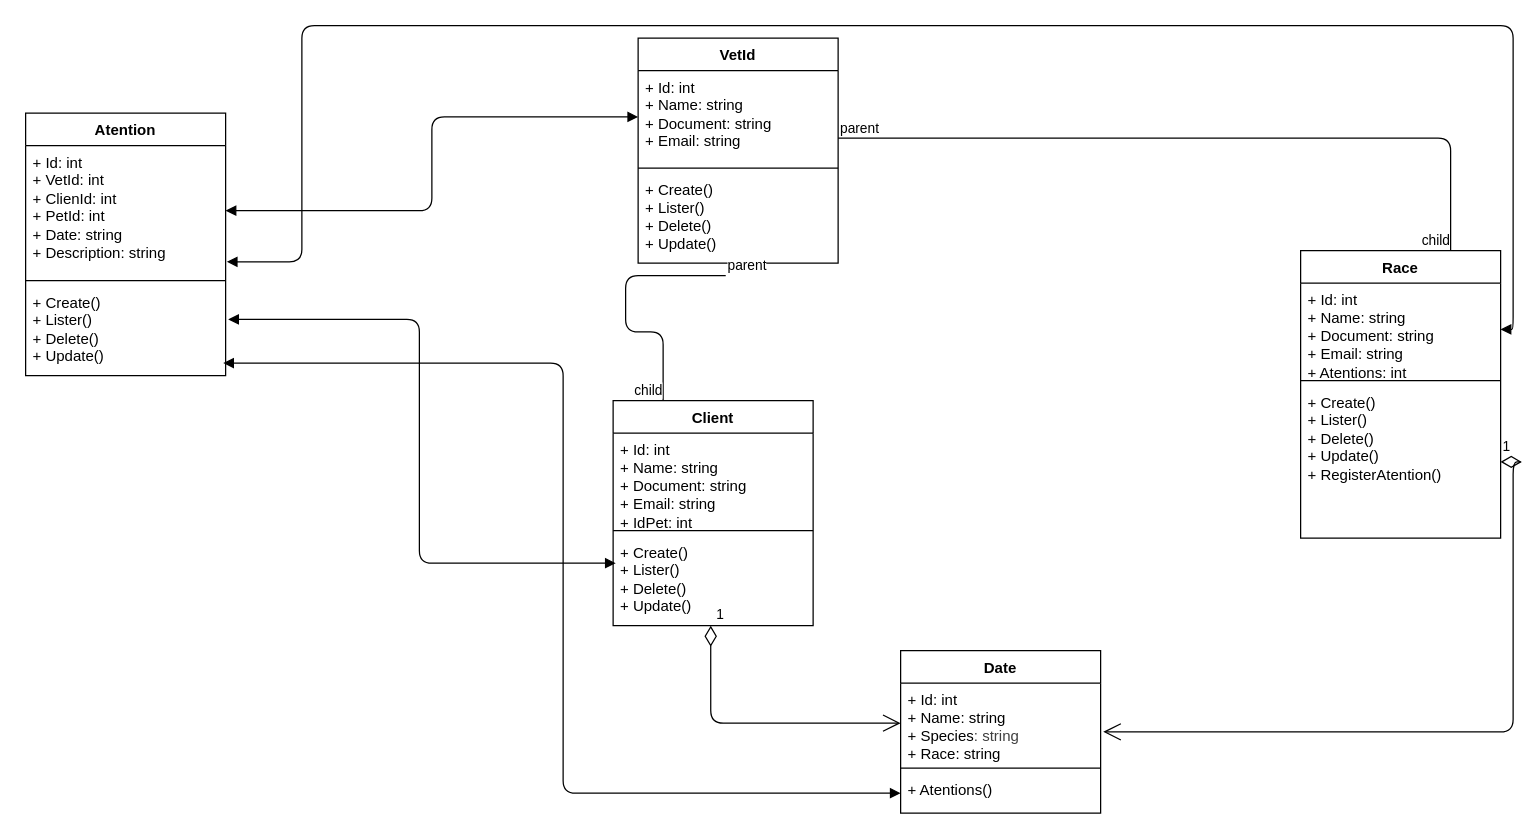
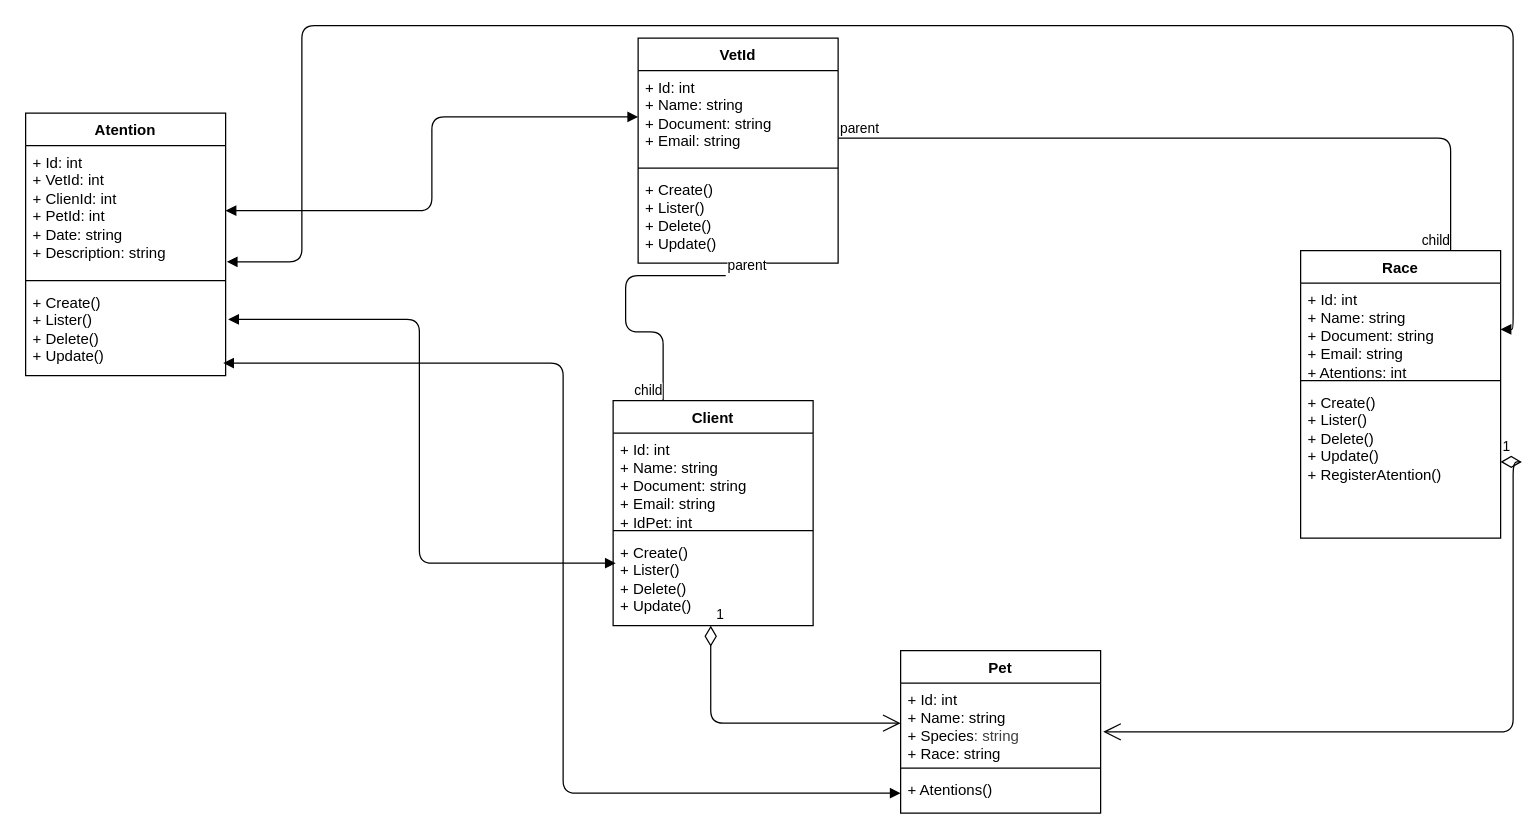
  <mxCell id="0" />
  <mxCell id="1" parent="0" />
  <mxCell id="2" value="VetId" style="swimlane;fontStyle=1;align=center;verticalAlign=top;childLayout=stackLayout;horizontal=1;startSize=26;horizontalStack=0;resizeParent=1;resizeParentMax=0;resizeLast=0;collapsible=1;marginBottom=0;whiteSpace=wrap;html=1;" parent="1" vertex="1"><mxGeometry x="510" y="30" width="160" height="180" as="geometry" /></mxCell>
  <mxCell id="3" value="&lt;div&gt;+ Id: int&lt;/div&gt;+ Name: string&lt;div&gt;+ Document: string&lt;/div&gt;&lt;div&gt;+ Email: string&lt;/div&gt;&lt;div&gt;&lt;br&gt;&lt;/div&gt;" style="text;strokeColor=none;fillColor=none;align=left;verticalAlign=top;spacingLeft=4;spacingRight=4;overflow=hidden;rotatable=0;points=[[0,0.5],[1,0.5]];portConstraint=eastwest;whiteSpace=wrap;html=1;" parent="2" vertex="1"><mxGeometry y="26" width="160" height="74" as="geometry" /></mxCell>
  <mxCell id="4" value="" style="line;strokeWidth=1;fillColor=none;align=left;verticalAlign=middle;spacingTop=-1;spacingLeft=3;spacingRight=3;rotatable=0;labelPosition=right;points=[];portConstraint=eastwest;strokeColor=inherit;" parent="2" vertex="1"><mxGeometry y="100" width="160" height="8" as="geometry" /></mxCell>
  <mxCell id="5" value="+ Create()&lt;div&gt;+ Lister()&lt;/div&gt;&lt;div&gt;+ Delete()&lt;/div&gt;&lt;div&gt;+ Update()&lt;/div&gt;" style="text;strokeColor=none;fillColor=none;align=left;verticalAlign=top;spacingLeft=4;spacingRight=4;overflow=hidden;rotatable=0;points=[[0,0.5],[1,0.5]];portConstraint=eastwest;whiteSpace=wrap;html=1;" parent="2" vertex="1"><mxGeometry y="108" width="160" height="72" as="geometry" /></mxCell>
  <mxCell id="6" value="Race" style="swimlane;fontStyle=1;align=center;verticalAlign=top;childLayout=stackLayout;horizontal=1;startSize=26;horizontalStack=0;resizeParent=1;resizeParentMax=0;resizeLast=0;collapsible=1;marginBottom=0;whiteSpace=wrap;html=1;" parent="1" vertex="1"><mxGeometry x="1040" y="200" width="160" height="230" as="geometry" /></mxCell>
  <mxCell id="7" value="&lt;div&gt;+ Id: int&lt;/div&gt;+ Name: string&lt;div&gt;+ Document: string&lt;/div&gt;&lt;div&gt;+ Email: string&lt;/div&gt;&lt;div&gt;+ Atentions: int&lt;/div&gt;" style="text;strokeColor=none;fillColor=none;align=left;verticalAlign=top;spacingLeft=4;spacingRight=4;overflow=hidden;rotatable=0;points=[[0,0.5],[1,0.5]];portConstraint=eastwest;whiteSpace=wrap;html=1;" parent="6" vertex="1"><mxGeometry y="26" width="160" height="74" as="geometry" /></mxCell>
  <mxCell id="8" value="" style="line;strokeWidth=1;fillColor=none;align=left;verticalAlign=middle;spacingTop=-1;spacingLeft=3;spacingRight=3;rotatable=0;labelPosition=right;points=[];portConstraint=eastwest;strokeColor=inherit;" parent="6" vertex="1"><mxGeometry y="100" width="160" height="8" as="geometry" /></mxCell>
  <mxCell id="9" value="+ Create()&lt;div&gt;+ Lister()&lt;/div&gt;&lt;div&gt;+ Delete()&lt;/div&gt;&lt;div&gt;+ Update()&lt;/div&gt;&lt;div&gt;+ RegisterAtention()&lt;/div&gt;&lt;div&gt;&lt;br&gt;&lt;/div&gt;" style="text;strokeColor=none;fillColor=none;align=left;verticalAlign=top;spacingLeft=4;spacingRight=4;overflow=hidden;rotatable=0;points=[[0,0.5],[1,0.5]];portConstraint=eastwest;whiteSpace=wrap;html=1;" parent="6" vertex="1"><mxGeometry y="108" width="160" height="122" as="geometry" /></mxCell>
  <mxCell id="10" value="Client" style="swimlane;fontStyle=1;align=center;verticalAlign=top;childLayout=stackLayout;horizontal=1;startSize=26;horizontalStack=0;resizeParent=1;resizeParentMax=0;resizeLast=0;collapsible=1;marginBottom=0;whiteSpace=wrap;html=1;" parent="1" vertex="1"><mxGeometry x="490" y="320" width="160" height="180" as="geometry" /></mxCell>
  <mxCell id="11" value="&lt;div&gt;+ Id: int&lt;/div&gt;+ Name: string&lt;div&gt;+ Document: string&lt;/div&gt;&lt;div&gt;+ Email: string&lt;/div&gt;&lt;div&gt;+ IdPet: int&lt;/div&gt;" style="text;strokeColor=none;fillColor=none;align=left;verticalAlign=top;spacingLeft=4;spacingRight=4;overflow=hidden;rotatable=0;points=[[0,0.5],[1,0.5]];portConstraint=eastwest;whiteSpace=wrap;html=1;" parent="10" vertex="1"><mxGeometry y="26" width="160" height="74" as="geometry" /></mxCell>
  <mxCell id="12" value="" style="line;strokeWidth=1;fillColor=none;align=left;verticalAlign=middle;spacingTop=-1;spacingLeft=3;spacingRight=3;rotatable=0;labelPosition=right;points=[];portConstraint=eastwest;strokeColor=inherit;" parent="10" vertex="1"><mxGeometry y="100" width="160" height="8" as="geometry" /></mxCell>
  <mxCell id="13" value="+ Create()&lt;div&gt;+ Lister()&lt;/div&gt;&lt;div&gt;+ Delete()&lt;/div&gt;&lt;div&gt;+ Update()&lt;/div&gt;" style="text;strokeColor=none;fillColor=none;align=left;verticalAlign=top;spacingLeft=4;spacingRight=4;overflow=hidden;rotatable=0;points=[[0,0.5],[1,0.5]];portConstraint=eastwest;whiteSpace=wrap;html=1;" parent="10" vertex="1"><mxGeometry y="108" width="160" height="72" as="geometry" /></mxCell>
- <mxCell id="14" value="Date" style="swimlane;fontStyle=1;align=center;verticalAlign=top;childLayout=stackLayout;horizontal=1;startSize=26;horizontalStack=0;resizeParent=1;resizeParentMax=0;resizeLast=0;collapsible=1;marginBottom=0;whiteSpace=wrap;html=1;" parent="1" vertex="1"><mxGeometry x="720" y="520" width="160" height="130" as="geometry" /></mxCell>
+ <mxCell id="14" value="Pet" style="swimlane;fontStyle=1;align=center;verticalAlign=top;childLayout=stackLayout;horizontal=1;startSize=26;horizontalStack=0;resizeParent=1;resizeParentMax=0;resizeLast=0;collapsible=1;marginBottom=0;whiteSpace=wrap;html=1;" parent="1" vertex="1"><mxGeometry x="720" y="520" width="160" height="130" as="geometry" /></mxCell>
  <mxCell id="15" value="&lt;div&gt;+ Id: int&lt;/div&gt;+ Name: string&lt;div&gt;+ Species&lt;span style=&quot;color: rgb(63, 63, 63); background-color: transparent;&quot;&gt;: string&lt;/span&gt;&lt;/div&gt;&lt;div&gt;+ Race: string&lt;/div&gt;" style="text;strokeColor=none;fillColor=none;align=left;verticalAlign=top;spacingLeft=4;spacingRight=4;overflow=hidden;rotatable=0;points=[[0,0.5],[1,0.5]];portConstraint=eastwest;whiteSpace=wrap;html=1;" parent="14" vertex="1"><mxGeometry y="26" width="160" height="64" as="geometry" /></mxCell>
  <mxCell id="16" value="" style="line;strokeWidth=1;fillColor=none;align=left;verticalAlign=middle;spacingTop=-1;spacingLeft=3;spacingRight=3;rotatable=0;labelPosition=right;points=[];portConstraint=eastwest;strokeColor=inherit;" parent="14" vertex="1"><mxGeometry y="90" width="160" height="8" as="geometry" /></mxCell>
  <mxCell id="17" value="+ Atentions()&lt;div&gt;&lt;br&gt;&lt;/div&gt;" style="text;strokeColor=none;fillColor=none;align=left;verticalAlign=top;spacingLeft=4;spacingRight=4;overflow=hidden;rotatable=0;points=[[0,0.5],[1,0.5]];portConstraint=eastwest;whiteSpace=wrap;html=1;" parent="14" vertex="1"><mxGeometry y="98" width="160" height="32" as="geometry" /></mxCell>
  <mxCell id="18" value="" style="endArrow=none;html=1;edgeStyle=orthogonalEdgeStyle;entryX=0.25;entryY=0;entryDx=0;entryDy=0;exitX=0.438;exitY=1.139;exitDx=0;exitDy=0;exitPerimeter=0;" parent="1" source="5" target="10" edge="1"><mxGeometry relative="1" as="geometry"><mxPoint x="490" y="600" as="sourcePoint" /><mxPoint x="650" y="600" as="targetPoint" /></mxGeometry></mxCell>
  <mxCell id="19" value="parent" style="edgeLabel;resizable=0;html=1;align=left;verticalAlign=bottom;" parent="18" connectable="0" vertex="1"><mxGeometry x="-1" relative="1" as="geometry" /></mxCell>
  <mxCell id="20" value="child" style="edgeLabel;resizable=0;html=1;align=right;verticalAlign=bottom;" parent="18" connectable="0" vertex="1"><mxGeometry x="1" relative="1" as="geometry" /></mxCell>
  <mxCell id="21" value="" style="endArrow=none;html=1;edgeStyle=orthogonalEdgeStyle;entryX=0.75;entryY=0;entryDx=0;entryDy=0;exitX=1;exitY=0.73;exitDx=0;exitDy=0;exitPerimeter=0;" parent="1" source="3" target="6" edge="1"><mxGeometry relative="1" as="geometry"><mxPoint x="300" y="190" as="sourcePoint" /><mxPoint x="160" y="330" as="targetPoint" /></mxGeometry></mxCell>
  <mxCell id="22" value="parent" style="edgeLabel;resizable=0;html=1;align=left;verticalAlign=bottom;" parent="21" connectable="0" vertex="1"><mxGeometry x="-1" relative="1" as="geometry" /></mxCell>
  <mxCell id="23" value="child" style="edgeLabel;resizable=0;html=1;align=right;verticalAlign=bottom;" parent="21" connectable="0" vertex="1"><mxGeometry x="1" relative="1" as="geometry" /></mxCell>
  <mxCell id="24" value="1" style="endArrow=open;html=1;endSize=12;startArrow=diamondThin;startSize=14;startFill=0;edgeStyle=orthogonalEdgeStyle;align=left;verticalAlign=bottom;entryX=0;entryY=0.5;entryDx=0;entryDy=0;exitX=0.488;exitY=1;exitDx=0;exitDy=0;exitPerimeter=0;" parent="1" source="13" target="15" edge="1"><mxGeometry x="-1" y="3" relative="1" as="geometry"><mxPoint x="190" y="520" as="sourcePoint" /><mxPoint x="520" y="650" as="targetPoint" /></mxGeometry></mxCell>
  <mxCell id="25" value="1" style="endArrow=open;html=1;endSize=12;startArrow=diamondThin;startSize=14;startFill=0;edgeStyle=orthogonalEdgeStyle;align=left;verticalAlign=bottom;entryX=1.013;entryY=0.609;entryDx=0;entryDy=0;exitX=1;exitY=0.5;exitDx=0;exitDy=0;entryPerimeter=0;" parent="1" source="9" target="15" edge="1"><mxGeometry x="-1" y="3" relative="1" as="geometry"><mxPoint x="198" y="510" as="sourcePoint" /><mxPoint x="275" y="738" as="targetPoint" /></mxGeometry></mxCell>
  <mxCell id="26" value="Atention" style="swimlane;fontStyle=1;align=center;verticalAlign=top;childLayout=stackLayout;horizontal=1;startSize=26;horizontalStack=0;resizeParent=1;resizeParentMax=0;resizeLast=0;collapsible=1;marginBottom=0;whiteSpace=wrap;html=1;" parent="1" vertex="1"><mxGeometry x="20" y="90" width="160" height="210" as="geometry" /></mxCell>
  <mxCell id="27" value="&lt;div&gt;+ Id: int&lt;/div&gt;&lt;div&gt;+ VetId: int&lt;/div&gt;+ ClienId: int&lt;div&gt;+ PetId: int&lt;/div&gt;&lt;div&gt;+ Date: string&lt;/div&gt;&lt;div&gt;+ Description: string&lt;/div&gt;&lt;div&gt;&lt;br&gt;&lt;/div&gt;" style="text;strokeColor=none;fillColor=none;align=left;verticalAlign=top;spacingLeft=4;spacingRight=4;overflow=hidden;rotatable=0;points=[[0,0.5],[1,0.5]];portConstraint=eastwest;whiteSpace=wrap;html=1;" parent="26" vertex="1"><mxGeometry y="26" width="160" height="104" as="geometry" /></mxCell>
  <mxCell id="28" value="" style="line;strokeWidth=1;fillColor=none;align=left;verticalAlign=middle;spacingTop=-1;spacingLeft=3;spacingRight=3;rotatable=0;labelPosition=right;points=[];portConstraint=eastwest;strokeColor=inherit;" parent="26" vertex="1"><mxGeometry y="130" width="160" height="8" as="geometry" /></mxCell>
  <mxCell id="29" value="+ Create()&lt;div&gt;+ Lister()&lt;/div&gt;&lt;div&gt;+ Delete()&lt;/div&gt;&lt;div&gt;+ Update()&lt;/div&gt;" style="text;strokeColor=none;fillColor=none;align=left;verticalAlign=top;spacingLeft=4;spacingRight=4;overflow=hidden;rotatable=0;points=[[0,0.5],[1,0.5]];portConstraint=eastwest;whiteSpace=wrap;html=1;" parent="26" vertex="1"><mxGeometry y="138" width="160" height="72" as="geometry" /></mxCell>
  <mxCell id="30" value="" style="endArrow=block;startArrow=block;endFill=1;startFill=1;html=1;exitX=1;exitY=0.5;exitDx=0;exitDy=0;entryX=0;entryY=0.5;entryDx=0;entryDy=0;edgeStyle=orthogonalEdgeStyle;" edge="1" parent="1" source="27" target="3"><mxGeometry width="160" relative="1" as="geometry"><mxPoint x="600" y="390" as="sourcePoint" /><mxPoint x="760" y="390" as="targetPoint" /></mxGeometry></mxCell>
  <mxCell id="31" value="" style="endArrow=block;startArrow=block;endFill=1;startFill=1;html=1;exitX=1.006;exitY=0.894;exitDx=0;exitDy=0;entryX=1;entryY=0.5;entryDx=0;entryDy=0;edgeStyle=orthogonalEdgeStyle;exitPerimeter=0;" edge="1" parent="1" source="27" target="7"><mxGeometry width="160" relative="1" as="geometry"><mxPoint x="250" y="168" as="sourcePoint" /><mxPoint x="520" y="103" as="targetPoint" /><Array as="points"><mxPoint x="241" y="20" /><mxPoint x="1210" y="20" /><mxPoint x="1210" y="263" /></Array></mxGeometry></mxCell>
  <mxCell id="32" value="" style="endArrow=block;startArrow=block;endFill=1;startFill=1;html=1;exitX=1.013;exitY=0.375;exitDx=0;exitDy=0;entryX=0.013;entryY=0.306;entryDx=0;entryDy=0;edgeStyle=orthogonalEdgeStyle;exitPerimeter=0;entryPerimeter=0;" edge="1" parent="1" source="29" target="13"><mxGeometry width="160" relative="1" as="geometry"><mxPoint x="260" y="178" as="sourcePoint" /><mxPoint x="530" y="113" as="targetPoint" /></mxGeometry></mxCell>
  <mxCell id="33" value="" style="endArrow=block;startArrow=block;endFill=1;startFill=1;html=1;exitX=0.988;exitY=0.861;exitDx=0;exitDy=0;entryX=0;entryY=0.5;entryDx=0;entryDy=0;edgeStyle=orthogonalEdgeStyle;exitPerimeter=0;" edge="1" parent="1" source="29" target="17"><mxGeometry width="160" relative="1" as="geometry"><mxPoint x="270" y="188" as="sourcePoint" /><mxPoint x="540" y="123" as="targetPoint" /></mxGeometry></mxCell>
